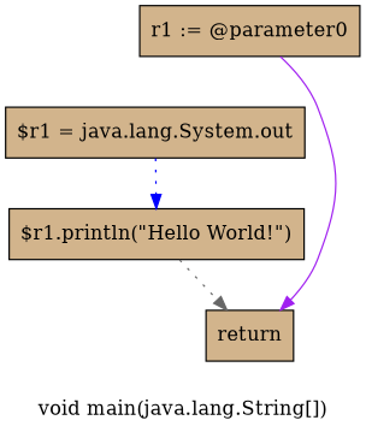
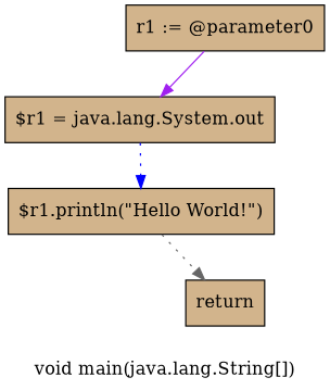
  digraph {
    label="void main(java.lang.String[])"
    node [fillcolor=tan shape=box style=filled]
    edge [style=dotted]
    n1 [label="r1 := @parameter0"]
    n2 [label="$r1 = java.lang.System.out"]
    n3 [label="$r1.println(\"Hello World!\")"]
    n4 [label=return]
-   n1 -> n4 [color=purple style=solid]
+   n1 -> n2 [color=purple style=solid]
    n2 -> n3 [color=blue]
    n3 -> n4 [color=gray40]
  }
